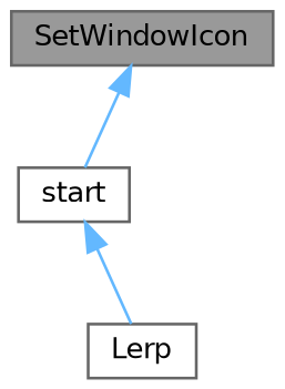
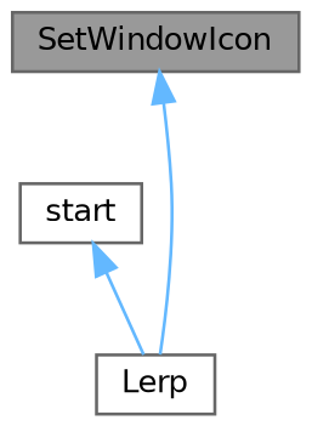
  digraph {
    rankdir=TB
    node [color=grey40 fillcolor=white fontname=Helvetica fontsize=10 shape=box style=filled]
    edge [color=steelblue1 dir=back fontname=Helvetica fontsize=10 labelfontname=Helvetica labelfontsize=10 style=solid]
    n1 [color=gray40 fillcolor=grey60 fontcolor=black height=0.2 label=SetWindowIcon width=0.4]
    n2 [height=0.2 label=start width=0.4]
    n3 [height=0.2 label=Lerp width=0.4]
-   n1 -> n2
+   n1 -> n3
    n2 -> n3
  }
